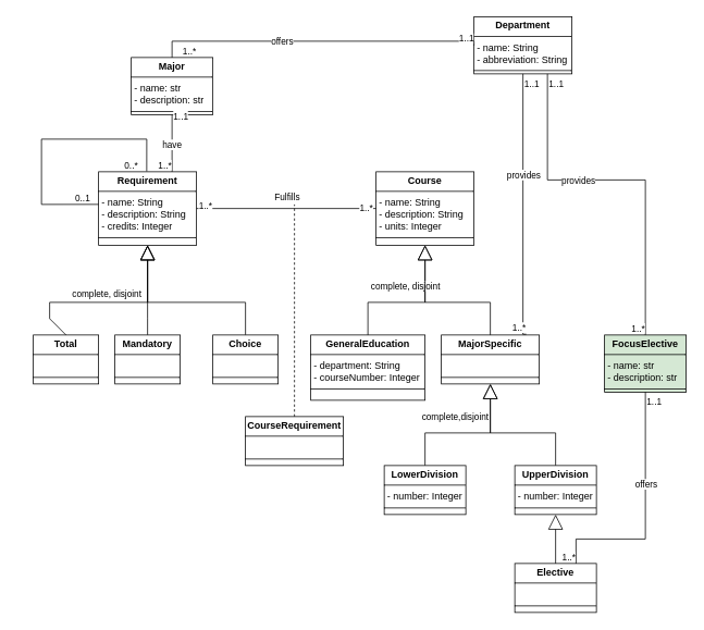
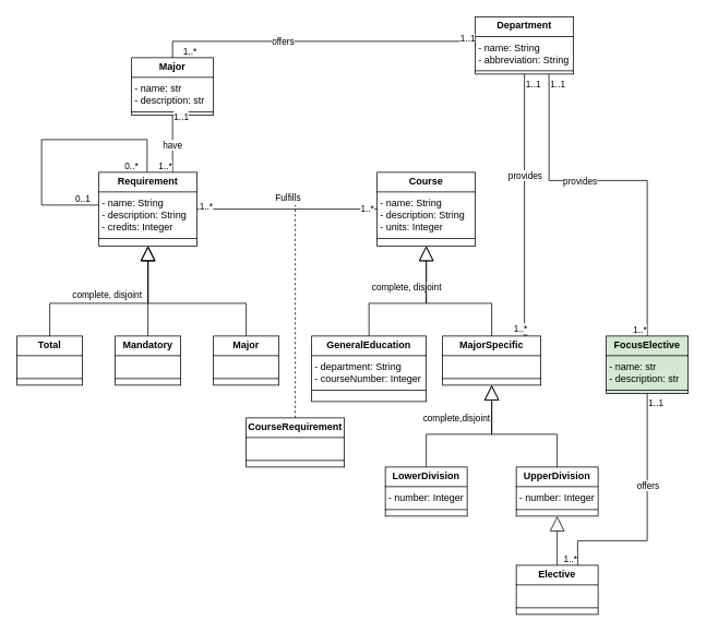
  <mxCell id="0" />
  <mxCell id="1" parent="0" />
  <mxCell id="2" value="&lt;p style=&quot;margin:0px;margin-top:4px;text-align:center;&quot;&gt;&lt;b&gt;MajorSpecific&lt;/b&gt;&lt;/p&gt;&lt;hr size=&quot;1&quot; style=&quot;border-style:solid;&quot;&gt;&lt;p style=&quot;margin:0px;margin-left:4px;&quot;&gt;&lt;br&gt;&lt;/p&gt;&lt;hr size=&quot;1&quot; style=&quot;border-style:solid;&quot;&gt;&lt;p style=&quot;margin:0px;margin-left:4px;&quot;&gt;&lt;br&gt;&lt;/p&gt;" style="verticalAlign=top;align=left;overflow=fill;html=1;whiteSpace=wrap;" parent="1" vertex="1"><mxGeometry x="540" y="410" width="120" height="60" as="geometry" /></mxCell>
  <mxCell id="3" value="&lt;p style=&quot;margin:0px;margin-top:4px;text-align:center;&quot;&gt;&lt;b&gt;Department&lt;/b&gt;&lt;/p&gt;&lt;hr size=&quot;1&quot; style=&quot;border-style:solid;&quot;&gt;&lt;p style=&quot;margin:0px;margin-left:4px;&quot;&gt;- name: String&lt;br&gt;- abbreviation: String&lt;/p&gt;&lt;hr size=&quot;1&quot; style=&quot;border-style:solid;&quot;&gt;&lt;p style=&quot;margin:0px;margin-left:4px;&quot;&gt;&lt;br&gt;&lt;/p&gt;" style="verticalAlign=top;align=left;overflow=fill;html=1;whiteSpace=wrap;" parent="1" vertex="1"><mxGeometry x="580" y="20" width="120" height="70" as="geometry" /></mxCell>
  <mxCell id="4" value="&lt;p style=&quot;margin:0px;margin-top:4px;text-align:center;&quot;&gt;&lt;b&gt;Course&lt;/b&gt;&lt;/p&gt;&lt;hr size=&quot;1&quot; style=&quot;border-style:solid;&quot;&gt;&lt;p style=&quot;margin:0px;margin-left:4px;&quot;&gt;- name: String&lt;/p&gt;&lt;p style=&quot;margin:0px;margin-left:4px;&quot;&gt;- description: String&lt;/p&gt;&lt;p style=&quot;margin:0px;margin-left:4px;&quot;&gt;&lt;span style=&quot;background-color: initial;&quot;&gt;- units: Integer&lt;/span&gt;&lt;/p&gt;&lt;hr size=&quot;1&quot; style=&quot;border-style:solid;&quot;&gt;&lt;p style=&quot;margin:0px;margin-left:4px;&quot;&gt;&lt;br&gt;&lt;/p&gt;" style="verticalAlign=top;align=left;overflow=fill;html=1;whiteSpace=wrap;" parent="1" vertex="1"><mxGeometry x="460" y="210" width="120" height="90" as="geometry" /></mxCell>
  <mxCell id="5" value="" style="endArrow=none;html=1;edgeStyle=orthogonalEdgeStyle;rounded=0;exitX=0.5;exitY=1;exitDx=0;exitDy=0;entryX=0.867;entryY=-0.015;entryDx=0;entryDy=0;entryPerimeter=0;" parent="1" source="3" target="2" edge="1"><mxGeometry relative="1" as="geometry"><mxPoint x="840" y="340" as="sourcePoint" /><mxPoint x="800" y="270" as="targetPoint" /><Array as="points"><mxPoint x="640" y="409" /></Array></mxGeometry></mxCell>
  <mxCell id="6" value="1..1" style="edgeLabel;resizable=0;html=1;align=left;verticalAlign=bottom;" parent="5" connectable="0" vertex="1"><mxGeometry x="-1" relative="1" as="geometry"><mxPoint y="20" as="offset" /></mxGeometry></mxCell>
  <mxCell id="7" value="1..*" style="edgeLabel;resizable=0;html=1;align=right;verticalAlign=bottom;" parent="5" connectable="0" vertex="1"><mxGeometry x="1" relative="1" as="geometry" /></mxCell>
  <mxCell id="8" value="provides" style="edgeLabel;html=1;align=center;verticalAlign=middle;resizable=0;points=[];" parent="5" connectable="0" vertex="1"><mxGeometry x="-0.24" relative="1" as="geometry"><mxPoint as="offset" /></mxGeometry></mxCell>
  <mxCell id="9" style="edgeStyle=orthogonalEdgeStyle;rounded=0;orthogonalLoop=1;jettySize=auto;html=1;exitX=0.5;exitY=1;exitDx=0;exitDy=0;" parent="1" source="3" target="3" edge="1"><mxGeometry relative="1" as="geometry" /></mxCell>
  <mxCell id="10" value="&lt;p style=&quot;margin:0px;margin-top:4px;text-align:center;&quot;&gt;&lt;b&gt;GeneralEducation&lt;/b&gt;&lt;/p&gt;&lt;hr size=&quot;1&quot; style=&quot;border-style:solid;&quot;&gt;&lt;p style=&quot;margin:0px;margin-left:4px;&quot;&gt;- department: String&lt;/p&gt;&lt;p style=&quot;margin:0px;margin-left:4px;&quot;&gt;- courseNumber: Integer&lt;/p&gt;&lt;hr size=&quot;1&quot; style=&quot;border-style:solid;&quot;&gt;&lt;p style=&quot;margin:0px;margin-left:4px;&quot;&gt;&lt;br&gt;&lt;/p&gt;" style="verticalAlign=top;align=left;overflow=fill;html=1;whiteSpace=wrap;" parent="1" vertex="1"><mxGeometry x="380" y="410" width="140" height="80" as="geometry" /></mxCell>
  <mxCell id="11" value="complete, disjoint" style="endArrow=block;endSize=16;endFill=0;html=1;rounded=0;exitX=0.5;exitY=0;exitDx=0;exitDy=0;entryX=0.5;entryY=1;entryDx=0;entryDy=0;" parent="1" source="10" target="4" edge="1"><mxGeometry x="-0.043" y="20" width="160" relative="1" as="geometry"><mxPoint x="390" y="370" as="sourcePoint" /><mxPoint x="550" y="370" as="targetPoint" /><Array as="points"><mxPoint x="450" y="370" /><mxPoint x="520" y="370" /></Array><mxPoint as="offset" /></mxGeometry></mxCell>
  <mxCell id="12" value="" style="endArrow=block;endSize=16;endFill=0;html=1;rounded=0;exitX=0.5;exitY=0;exitDx=0;exitDy=0;entryX=0.5;entryY=1;entryDx=0;entryDy=0;" parent="1" source="2" edge="1"><mxGeometry width="160" relative="1" as="geometry"><mxPoint x="630" y="400" as="sourcePoint" /><mxPoint x="520" y="300" as="targetPoint" /><Array as="points"><mxPoint x="600" y="370" /><mxPoint x="520" y="370" /></Array></mxGeometry></mxCell>
  <mxCell id="13" value="" style="endArrow=block;endSize=16;endFill=0;html=1;rounded=0;exitX=0.5;exitY=0;exitDx=0;exitDy=0;entryX=0.5;entryY=1;entryDx=0;entryDy=0;" parent="1" target="2" edge="1"><mxGeometry width="160" relative="1" as="geometry"><mxPoint x="680" y="570" as="sourcePoint" /><mxPoint x="600" y="480" as="targetPoint" /><Array as="points"><mxPoint x="680" y="530" /><mxPoint x="600" y="530" /></Array></mxGeometry></mxCell>
  <mxCell id="14" value="" style="endArrow=block;endSize=16;endFill=0;html=1;rounded=0;exitX=0.5;exitY=0;exitDx=0;exitDy=0;entryX=0.5;entryY=1;entryDx=0;entryDy=0;" parent="1" target="2" edge="1"><mxGeometry width="160" relative="1" as="geometry"><mxPoint x="520" y="570" as="sourcePoint" /><mxPoint x="440" y="480" as="targetPoint" /><Array as="points"><mxPoint x="520" y="530" /><mxPoint x="600" y="530" /></Array></mxGeometry></mxCell>
  <mxCell id="15" value="complete,disjoint" style="edgeLabel;html=1;align=center;verticalAlign=middle;resizable=0;points=[];" parent="14" connectable="0" vertex="1"><mxGeometry x="0.198" y="-1" relative="1" as="geometry"><mxPoint x="-32" y="-21" as="offset" /></mxGeometry></mxCell>
  <mxCell id="16" value="&lt;p style=&quot;margin: 4px 0px 0px; text-align: center;&quot;&gt;&lt;b&gt;Requirement&lt;/b&gt;&lt;/p&gt;&lt;hr style=&quot;border-style: solid;&quot; size=&quot;1&quot;&gt;&lt;p style=&quot;margin: 0px 0px 0px 4px;&quot;&gt;- name: String&lt;/p&gt;&lt;p style=&quot;margin: 0px 0px 0px 4px;&quot;&gt;- description: String&lt;/p&gt;&lt;p style=&quot;margin: 0px 0px 0px 4px;&quot;&gt;- credits: Integer&lt;/p&gt;&lt;hr style=&quot;border-style: solid;&quot; size=&quot;1&quot;&gt;&lt;p style=&quot;margin: 0px 0px 0px 4px;&quot;&gt;&lt;br&gt;&lt;/p&gt;" style="verticalAlign=top;align=left;overflow=fill;html=1;whiteSpace=wrap;" parent="1" vertex="1"><mxGeometry x="120" y="210" width="120" height="90" as="geometry" /></mxCell>
  <mxCell id="17" value="&lt;p style=&quot;margin:0px;margin-top:4px;text-align:center;&quot;&gt;&lt;b&gt;LowerDivision&lt;/b&gt;&lt;/p&gt;&lt;hr size=&quot;1&quot; style=&quot;border-style:solid;&quot;&gt;&lt;p style=&quot;margin:0px;margin-left:4px;&quot;&gt;- number: Integer&lt;/p&gt;&lt;hr size=&quot;1&quot; style=&quot;border-style:solid;&quot;&gt;&lt;p style=&quot;margin:0px;margin-left:4px;&quot;&gt;&lt;br&gt;&lt;/p&gt;" style="verticalAlign=top;align=left;overflow=fill;html=1;whiteSpace=wrap;" parent="1" vertex="1"><mxGeometry x="470" y="570" width="100" height="60" as="geometry" /></mxCell>
  <mxCell id="18" value="&lt;p style=&quot;margin:0px;margin-top:4px;text-align:center;&quot;&gt;&lt;b&gt;UpperDivision&lt;/b&gt;&lt;/p&gt;&lt;hr size=&quot;1&quot; style=&quot;border-style:solid;&quot;&gt;&lt;p style=&quot;margin:0px;margin-left:4px;&quot;&gt;- number: Integer&lt;/p&gt;&lt;hr size=&quot;1&quot; style=&quot;border-style:solid;&quot;&gt;&lt;p style=&quot;margin:0px;margin-left:4px;&quot;&gt;&lt;br&gt;&lt;/p&gt;" style="verticalAlign=top;align=left;overflow=fill;html=1;whiteSpace=wrap;" parent="1" vertex="1"><mxGeometry x="630" y="570" width="100" height="60" as="geometry" /></mxCell>
  <mxCell id="19" value="" style="endArrow=none;html=1;rounded=0;exitX=1;exitY=0.5;exitDx=0;exitDy=0;entryX=0;entryY=0.5;entryDx=0;entryDy=0;" parent="1" source="16" target="4" edge="1"><mxGeometry width="50" height="50" relative="1" as="geometry"><mxPoint x="290" y="350" as="sourcePoint" /><mxPoint x="340" y="300" as="targetPoint" /></mxGeometry></mxCell>
  <mxCell id="20" value="Fulfills" style="edgeLabel;html=1;align=center;verticalAlign=middle;resizable=0;points=[];" parent="19" connectable="0" vertex="1"><mxGeometry x="-0.003" relative="1" as="geometry"><mxPoint y="-15" as="offset" /></mxGeometry></mxCell>
  <mxCell id="21" value="1..*" style="edgeLabel;html=1;align=center;verticalAlign=middle;resizable=0;points=[];" parent="19" connectable="0" vertex="1"><mxGeometry x="-0.908" y="4" relative="1" as="geometry"><mxPoint as="offset" /></mxGeometry></mxCell>
  <mxCell id="22" value="1..*" style="edgeLabel;html=1;align=center;verticalAlign=middle;resizable=0;points=[];" parent="19" connectable="0" vertex="1"><mxGeometry x="0.881" y="1" relative="1" as="geometry"><mxPoint as="offset" /></mxGeometry></mxCell>
  <mxCell id="23" value="" style="endArrow=none;dashed=1;html=1;rounded=0;" parent="1" edge="1"><mxGeometry width="50" height="50" relative="1" as="geometry"><mxPoint x="360" y="510" as="sourcePoint" /><mxPoint x="360" y="250" as="targetPoint" /></mxGeometry></mxCell>
  <mxCell id="24" value="&lt;p style=&quot;margin: 4px 0px 0px; text-align: center;&quot;&gt;&lt;b&gt;CourseRequirement&lt;/b&gt;&lt;/p&gt;&lt;hr style=&quot;border-style: solid;&quot; size=&quot;1&quot;&gt;&lt;p style=&quot;margin: 0px 0px 0px 4px;&quot;&gt;&lt;br&gt;&lt;/p&gt;&lt;hr style=&quot;border-style: solid;&quot; size=&quot;1&quot;&gt;&lt;p style=&quot;margin: 0px 0px 0px 4px;&quot;&gt;&lt;br&gt;&lt;/p&gt;" style="verticalAlign=top;align=left;overflow=fill;html=1;whiteSpace=wrap;" parent="1" vertex="1"><mxGeometry x="300" y="510" width="120" height="60" as="geometry" /></mxCell>
  <mxCell id="25" value="" style="endArrow=block;endSize=16;endFill=0;html=1;rounded=0;entryX=0.5;entryY=1;entryDx=0;entryDy=0;" parent="1" source="27" target="18" edge="1"><mxGeometry width="160" relative="1" as="geometry"><mxPoint x="680" y="730" as="sourcePoint" /><mxPoint x="680" y="640" as="targetPoint" /><Array as="points" /></mxGeometry></mxCell>
  <mxCell id="26" value="" style="endArrow=block;endSize=16;endFill=0;html=1;rounded=0;entryX=0.5;entryY=1;entryDx=0;entryDy=0;" parent="1" target="27" edge="1"><mxGeometry width="160" relative="1" as="geometry"><mxPoint x="680" y="730" as="sourcePoint" /><mxPoint x="680" y="640" as="targetPoint" /><Array as="points"><mxPoint x="680" y="690" /></Array></mxGeometry></mxCell>
  <mxCell id="27" value="&lt;p style=&quot;margin:0px;margin-top:4px;text-align:center;&quot;&gt;&lt;b&gt;Elective&lt;/b&gt;&lt;/p&gt;&lt;hr size=&quot;1&quot; style=&quot;border-style:solid;&quot;&gt;&lt;p style=&quot;margin:0px;margin-left:4px;&quot;&gt;&lt;br&gt;&lt;/p&gt;&lt;hr size=&quot;1&quot; style=&quot;border-style:solid;&quot;&gt;&lt;p style=&quot;margin:0px;margin-left:4px;&quot;&gt;&lt;br&gt;&lt;/p&gt;" style="verticalAlign=top;align=left;overflow=fill;html=1;whiteSpace=wrap;" parent="1" vertex="1"><mxGeometry x="630" y="690" width="100" height="60" as="geometry" /></mxCell>
  <mxCell id="28" value="&lt;p style=&quot;margin:0px;margin-top:4px;text-align:center;&quot;&gt;&lt;b&gt;FocusElective&lt;/b&gt;&lt;/p&gt;&lt;hr size=&quot;1&quot; style=&quot;border-style:solid;&quot;&gt;&lt;p style=&quot;margin:0px;margin-left:4px;&quot;&gt;- name: str&lt;/p&gt;&lt;p style=&quot;margin:0px;margin-left:4px;&quot;&gt;- description: str&lt;/p&gt;&lt;hr size=&quot;1&quot; style=&quot;border-style:solid;&quot;&gt;&lt;p style=&quot;margin:0px;margin-left:4px;&quot;&gt;&lt;br&gt;&lt;/p&gt;" style="verticalAlign=top;align=left;overflow=fill;html=1;whiteSpace=wrap;fillColor=#d5e8d4;" parent="1" vertex="1"><mxGeometry x="740" y="410" width="100" height="70" as="geometry" /></mxCell>
  <mxCell id="29" value="" style="endArrow=none;html=1;edgeStyle=orthogonalEdgeStyle;rounded=0;exitX=0.5;exitY=1;exitDx=0;exitDy=0;entryX=0.75;entryY=0;entryDx=0;entryDy=0;" parent="1" source="28" target="27" edge="1"><mxGeometry relative="1" as="geometry"><mxPoint x="788" y="550" as="sourcePoint" /><mxPoint x="792" y="789" as="targetPoint" /><Array as="points"><mxPoint x="790" y="660" /><mxPoint x="705" y="660" /></Array></mxGeometry></mxCell>
  <mxCell id="30" value="1..1" style="edgeLabel;resizable=0;html=1;align=left;verticalAlign=bottom;" parent="29" connectable="0" vertex="1"><mxGeometry x="-1" relative="1" as="geometry"><mxPoint y="20" as="offset" /></mxGeometry></mxCell>
  <mxCell id="31" value="1..*" style="edgeLabel;resizable=0;html=1;align=right;verticalAlign=bottom;" parent="29" connectable="0" vertex="1"><mxGeometry x="1" relative="1" as="geometry" /></mxCell>
  <mxCell id="32" value="offers" style="edgeLabel;html=1;align=center;verticalAlign=middle;resizable=0;points=[];" parent="29" connectable="0" vertex="1"><mxGeometry x="-0.24" relative="1" as="geometry"><mxPoint as="offset" /></mxGeometry></mxCell>
  <mxCell id="33" value="" style="endArrow=none;html=1;edgeStyle=orthogonalEdgeStyle;rounded=0;entryX=0.5;entryY=0;entryDx=0;entryDy=0;exitX=0.75;exitY=1;exitDx=0;exitDy=0;" parent="1" source="3" target="28" edge="1"><mxGeometry relative="1" as="geometry"><mxPoint x="700" y="200" as="sourcePoint" /><mxPoint x="804" y="379" as="targetPoint" /><Array as="points"><mxPoint x="670" y="220" /><mxPoint x="790" y="220" /></Array></mxGeometry></mxCell>
  <mxCell id="34" value="1..1" style="edgeLabel;resizable=0;html=1;align=left;verticalAlign=bottom;" parent="33" connectable="0" vertex="1"><mxGeometry x="-1" relative="1" as="geometry"><mxPoint y="20" as="offset" /></mxGeometry></mxCell>
  <mxCell id="35" value="1..*" style="edgeLabel;resizable=0;html=1;align=right;verticalAlign=bottom;" parent="33" connectable="0" vertex="1"><mxGeometry x="1" relative="1" as="geometry" /></mxCell>
  <mxCell id="36" value="provides" style="edgeLabel;html=1;align=center;verticalAlign=middle;resizable=0;points=[];" parent="33" connectable="0" vertex="1"><mxGeometry x="-0.24" relative="1" as="geometry"><mxPoint as="offset" /></mxGeometry></mxCell>
  <mxCell id="37" value="complete, disjoint" style="endArrow=block;endSize=16;endFill=0;html=1;rounded=0;entryX=0.5;entryY=1;entryDx=0;entryDy=0;exitX=0.5;exitY=0;exitDx=0;exitDy=0;" parent="1" source="39" target="16" edge="1"><mxGeometry x="-0.091" y="50" width="160" relative="1" as="geometry"><mxPoint x="70" y="380" as="sourcePoint" /><mxPoint x="240" y="300" as="targetPoint" /><Array as="points"><mxPoint x="180" y="390" /><mxPoint x="180" y="370" /></Array><mxPoint as="offset" /></mxGeometry></mxCell>
  <mxCell id="38" value="" style="endArrow=block;endSize=16;endFill=0;html=1;rounded=0;exitX=0.5;exitY=0;exitDx=0;exitDy=0;entryX=0.5;entryY=1;entryDx=0;entryDy=0;" parent="1" source="40" target="16" edge="1"><mxGeometry width="160" relative="1" as="geometry"><mxPoint x="320" y="410" as="sourcePoint" /><mxPoint x="240" y="300" as="targetPoint" /><Array as="points"><mxPoint x="300" y="370" /><mxPoint x="180" y="370" /></Array></mxGeometry></mxCell>
  <mxCell id="39" value="&lt;p style=&quot;margin:0px;margin-top:4px;text-align:center;&quot;&gt;&lt;b&gt;Mandatory&lt;/b&gt;&lt;/p&gt;&lt;hr size=&quot;1&quot; style=&quot;border-style:solid;&quot;&gt;&lt;p style=&quot;margin:0px;margin-left:4px;&quot;&gt;&lt;br&gt;&lt;/p&gt;&lt;hr size=&quot;1&quot; style=&quot;border-style:solid;&quot;&gt;&lt;p style=&quot;margin:0px;margin-left:4px;&quot;&gt;&lt;br&gt;&lt;/p&gt;" style="verticalAlign=top;align=left;overflow=fill;html=1;whiteSpace=wrap;" parent="1" vertex="1"><mxGeometry x="140" y="410" width="80" height="60" as="geometry" /></mxCell>
- <mxCell id="40" value="&lt;p style=&quot;margin:0px;margin-top:4px;text-align:center;&quot;&gt;&lt;b&gt;Choice&lt;/b&gt;&lt;/p&gt;&lt;hr size=&quot;1&quot; style=&quot;border-style:solid;&quot;&gt;&lt;p style=&quot;margin:0px;margin-left:4px;&quot;&gt;&lt;br&gt;&lt;/p&gt;&lt;hr size=&quot;1&quot; style=&quot;border-style:solid;&quot;&gt;&lt;p style=&quot;margin:0px;margin-left:4px;&quot;&gt;&lt;br&gt;&lt;/p&gt;" style="verticalAlign=top;align=left;overflow=fill;html=1;whiteSpace=wrap;" parent="1" vertex="1"><mxGeometry x="260" y="410" width="80" height="60" as="geometry" /></mxCell>
- <mxCell id="41" value="&lt;p style=&quot;margin:0px;margin-top:4px;text-align:center;&quot;&gt;&lt;b&gt;Total&lt;/b&gt;&lt;/p&gt;&lt;hr size=&quot;1&quot; style=&quot;border-style:solid;&quot;&gt;&lt;p style=&quot;margin:0px;margin-left:4px;&quot;&gt;&lt;br&gt;&lt;/p&gt;&lt;hr size=&quot;1&quot; style=&quot;border-style:solid;&quot;&gt;&lt;p style=&quot;margin:0px;margin-left:4px;&quot;&gt;&lt;br&gt;&lt;/p&gt;" style="verticalAlign=top;align=left;overflow=fill;html=1;whiteSpace=wrap;" parent="1" vertex="1"><mxGeometry x="40" y="410" width="80" height="60" as="geometry" /></mxCell>
+ <mxCell id="40" value="&lt;p style=&quot;margin:0px;margin-top:4px;text-align:center;&quot;&gt;&lt;b&gt;Major&lt;/b&gt;&lt;/p&gt;&lt;hr size=&quot;1&quot; style=&quot;border-style:solid;&quot;&gt;&lt;p style=&quot;margin:0px;margin-left:4px;&quot;&gt;&lt;br&gt;&lt;/p&gt;&lt;hr size=&quot;1&quot; style=&quot;border-style:solid;&quot;&gt;&lt;p style=&quot;margin:0px;margin-left:4px;&quot;&gt;&lt;br&gt;&lt;/p&gt;" style="verticalAlign=top;align=left;overflow=fill;html=1;whiteSpace=wrap;" parent="1" vertex="1"><mxGeometry x="260" y="410" width="80" height="60" as="geometry" /></mxCell>
+ <mxCell id="41" value="&lt;p style=&quot;margin:0px;margin-top:4px;text-align:center;&quot;&gt;&lt;b&gt;Total&lt;/b&gt;&lt;/p&gt;&lt;hr size=&quot;1&quot; style=&quot;border-style:solid;&quot;&gt;&lt;p style=&quot;margin:0px;margin-left:4px;&quot;&gt;&lt;br&gt;&lt;/p&gt;&lt;hr size=&quot;1&quot; style=&quot;border-style:solid;&quot;&gt;&lt;p style=&quot;margin:0px;margin-left:4px;&quot;&gt;&lt;br&gt;&lt;/p&gt;" style="verticalAlign=top;align=left;overflow=fill;html=1;whiteSpace=wrap;" parent="1" vertex="1"><mxGeometry x="20" y="410" width="80" height="60" as="geometry" /></mxCell>
  <mxCell id="42" value="" style="endArrow=block;endSize=16;endFill=0;html=1;rounded=0;entryX=0.5;entryY=1;entryDx=0;entryDy=0;exitX=0.5;exitY=0;exitDx=0;exitDy=0;" parent="1" source="41" target="16" edge="1"><mxGeometry x="-0.043" y="20" width="160" relative="1" as="geometry"><mxPoint x="0" y="410" as="sourcePoint" /><mxPoint x="80" y="300" as="targetPoint" /><Array as="points"><mxPoint x="60" y="390" /><mxPoint x="60" y="370" /><mxPoint x="180" y="370" /></Array><mxPoint as="offset" /></mxGeometry></mxCell>
  <mxCell id="43" value="" style="endArrow=none;html=1;edgeStyle=orthogonalEdgeStyle;rounded=0;exitX=0.974;exitY=0.717;exitDx=0;exitDy=0;exitPerimeter=0;entryX=0;entryY=0.444;entryDx=0;entryDy=0;entryPerimeter=0;" parent="1" target="16" edge="1"><mxGeometry relative="1" as="geometry"><mxPoint x="178.96" y="209.51" as="sourcePoint" /><mxPoint x="400" y="270" as="targetPoint" /><Array as="points"><mxPoint x="179" y="170" /><mxPoint x="50" y="170" /><mxPoint x="50" y="250" /></Array></mxGeometry></mxCell>
  <mxCell id="44" value="0..*" style="edgeLabel;resizable=0;html=1;align=left;verticalAlign=bottom;" parent="43" connectable="0" vertex="1"><mxGeometry x="-1" relative="1" as="geometry"><mxPoint x="-29" as="offset" /></mxGeometry></mxCell>
  <mxCell id="45" value="0..1" style="edgeLabel;resizable=0;html=1;align=right;verticalAlign=bottom;" parent="43" connectable="0" vertex="1"><mxGeometry x="1" relative="1" as="geometry"><mxPoint x="-10" as="offset" /></mxGeometry></mxCell>
  <mxCell id="46" value="&lt;p style=&quot;margin:0px;margin-top:4px;text-align:center;&quot;&gt;&lt;b&gt;Major&lt;/b&gt;&lt;/p&gt;&lt;hr size=&quot;1&quot; style=&quot;border-style:solid;&quot;&gt;&lt;p style=&quot;margin:0px;margin-left:4px;&quot;&gt;- name: str&lt;/p&gt;&lt;p style=&quot;margin:0px;margin-left:4px;&quot;&gt;- description: str&lt;/p&gt;&lt;hr size=&quot;1&quot; style=&quot;border-style:solid;&quot;&gt;&lt;p style=&quot;margin:0px;margin-left:4px;&quot;&gt;&lt;br&gt;&lt;/p&gt;" style="verticalAlign=top;align=left;overflow=fill;html=1;whiteSpace=wrap;" vertex="1" parent="1"><mxGeometry x="160" y="70" width="100" height="70" as="geometry" /></mxCell>
  <mxCell id="47" value="" style="endArrow=none;html=1;edgeStyle=orthogonalEdgeStyle;rounded=0;exitX=0;exitY=0.5;exitDx=0;exitDy=0;entryX=0.5;entryY=0;entryDx=0;entryDy=0;" edge="1" parent="1" source="3" target="46"><mxGeometry relative="1" as="geometry"><mxPoint x="370" y="128" as="sourcePoint" /><mxPoint x="530" y="128" as="targetPoint" /><Array as="points"><mxPoint x="580" y="50" /><mxPoint x="210" y="50" /></Array></mxGeometry></mxCell>
  <mxCell id="48" value="1..1" style="edgeLabel;resizable=0;html=1;align=left;verticalAlign=bottom;" connectable="0" vertex="1" parent="47"><mxGeometry x="-1" relative="1" as="geometry"><mxPoint x="-20" as="offset" /></mxGeometry></mxCell>
  <mxCell id="49" value="1..*" style="edgeLabel;resizable=0;html=1;align=right;verticalAlign=bottom;" connectable="0" vertex="1" parent="47"><mxGeometry x="1" relative="1" as="geometry"><mxPoint x="30" as="offset" /></mxGeometry></mxCell>
  <mxCell id="50" value="offers" style="edgeLabel;html=1;align=center;verticalAlign=middle;resizable=0;points=[];" vertex="1" connectable="0" parent="47"><mxGeometry x="0.222" relative="1" as="geometry"><mxPoint as="offset" /></mxGeometry></mxCell>
  <mxCell id="51" value="" style="endArrow=none;html=1;edgeStyle=orthogonalEdgeStyle;rounded=0;exitX=0.5;exitY=1;exitDx=0;exitDy=0;entryX=0.75;entryY=0;entryDx=0;entryDy=0;" edge="1" parent="1" source="46" target="16"><mxGeometry relative="1" as="geometry"><mxPoint x="350" y="300" as="sourcePoint" /><mxPoint x="510" y="300" as="targetPoint" /></mxGeometry></mxCell>
  <mxCell id="52" value="1..1" style="edgeLabel;resizable=0;html=1;align=left;verticalAlign=bottom;" connectable="0" vertex="1" parent="51"><mxGeometry x="-1" relative="1" as="geometry"><mxPoint y="10" as="offset" /></mxGeometry></mxCell>
  <mxCell id="53" value="1..*" style="edgeLabel;resizable=0;html=1;align=right;verticalAlign=bottom;" connectable="0" vertex="1" parent="51"><mxGeometry x="1" relative="1" as="geometry" /></mxCell>
  <mxCell id="54" value="have" style="edgeLabel;html=1;align=center;verticalAlign=middle;resizable=0;points=[];" vertex="1" connectable="0" parent="51"><mxGeometry x="0.017" y="-1" relative="1" as="geometry"><mxPoint as="offset" /></mxGeometry></mxCell>
